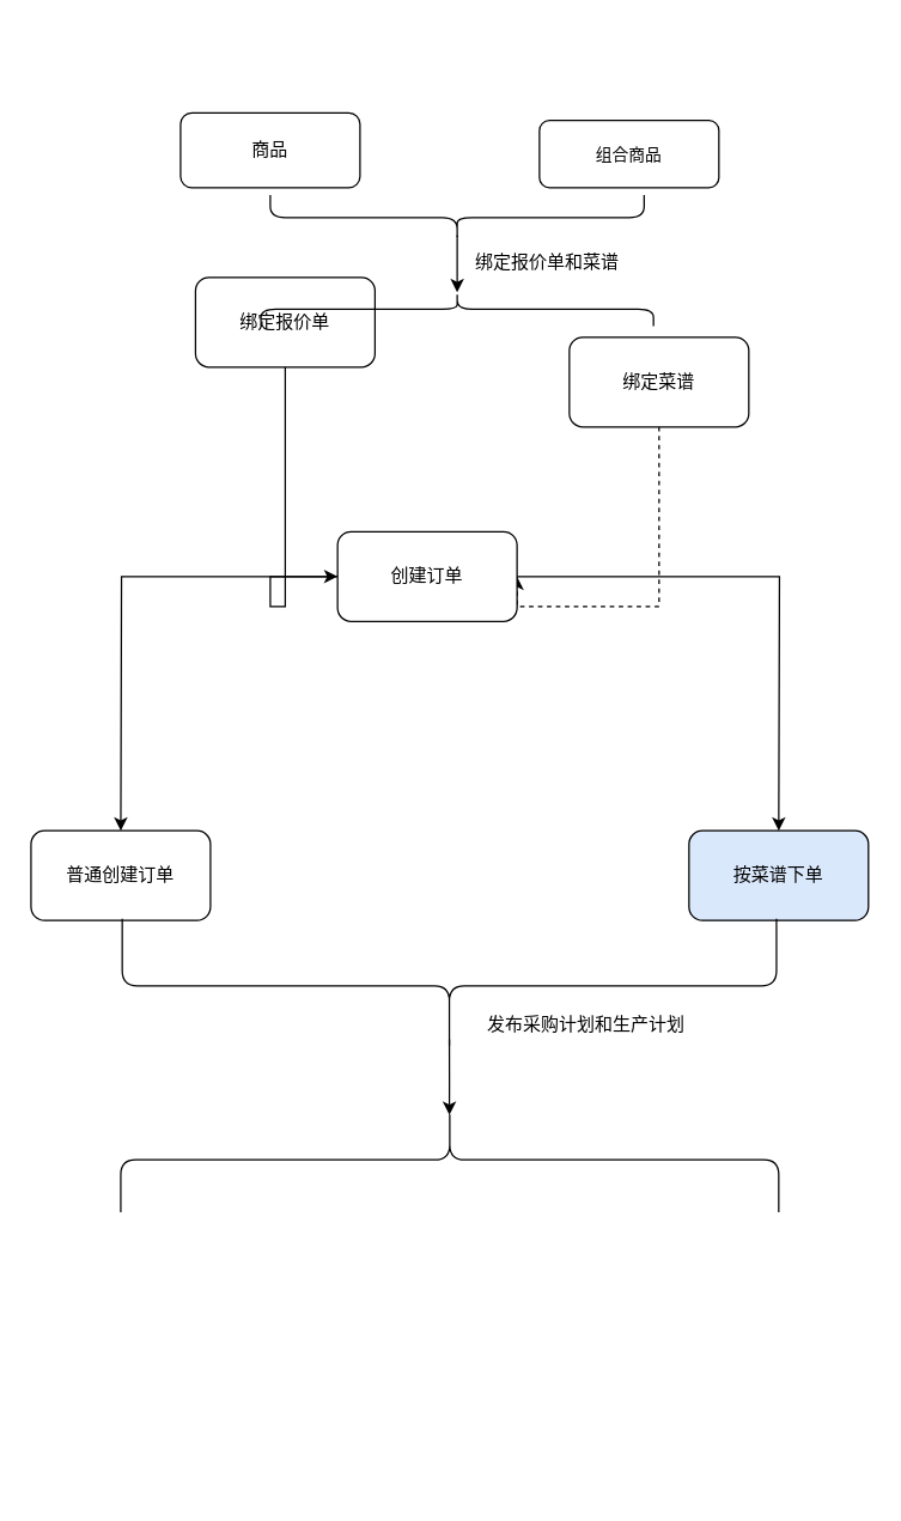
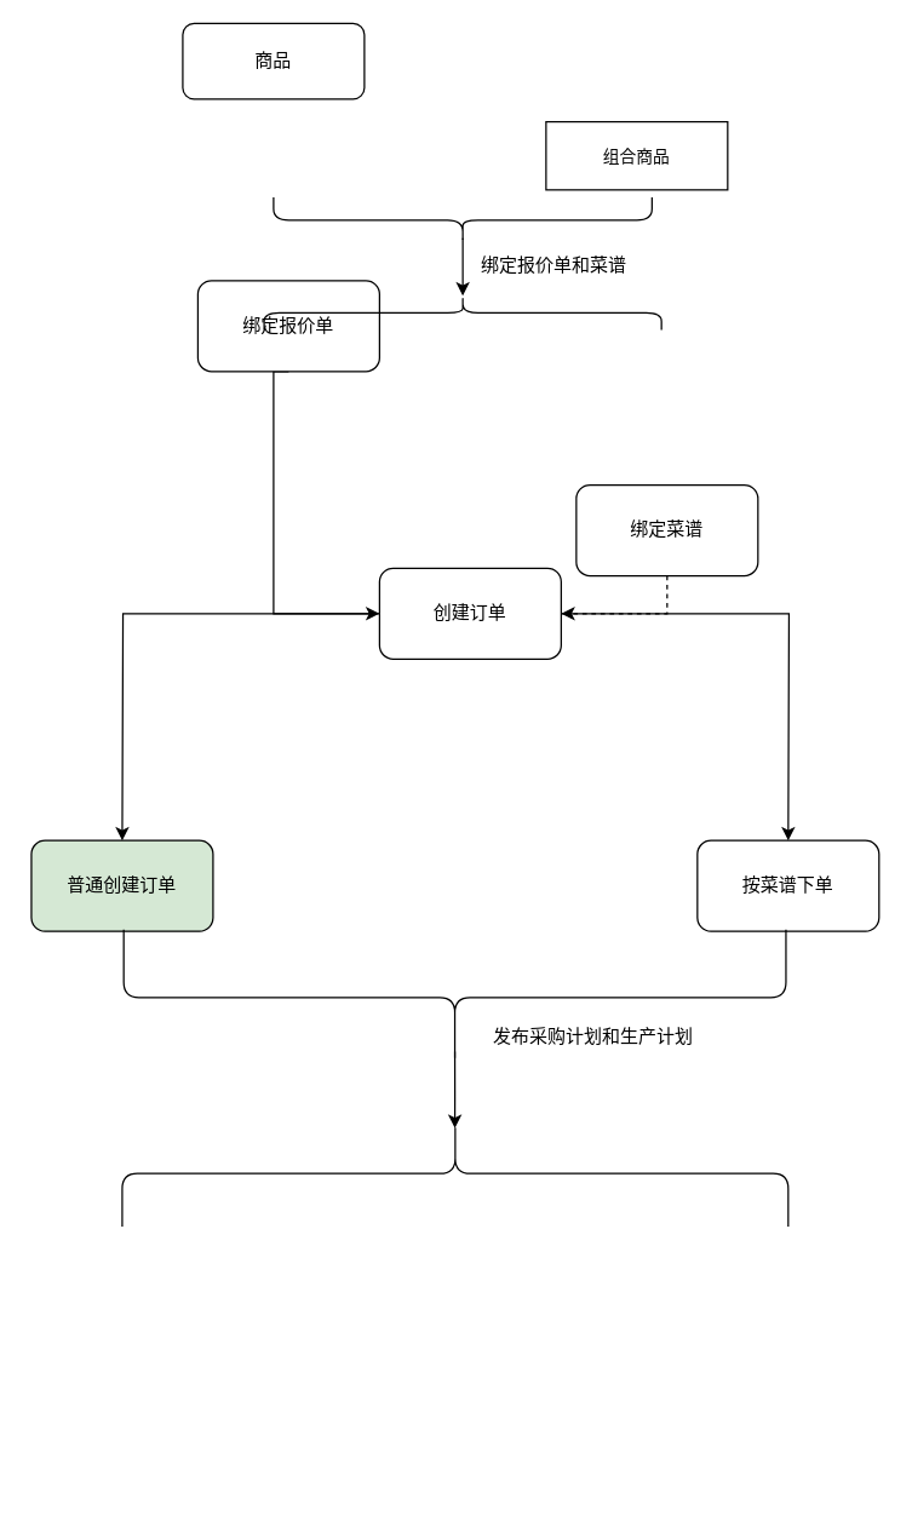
  <mxCell id="0" />
  <mxCell id="1" parent="0" />
- <mxCell id="2" value="&lt;span style=&quot;font-size: 11px ; background-color: rgb(255 , 255 , 255)&quot;&gt;组合商品&lt;br&gt;&lt;/span&gt;" style="rounded=1;whiteSpace=wrap;html=1;fontSize=12;glass=0;strokeWidth=1;shadow=0;" parent="1" vertex="1"><mxGeometry x="360" y="80" width="120" height="45" as="geometry" /></mxCell>
- <mxCell id="3" value="商品" style="rounded=1;whiteSpace=wrap;html=1;" vertex="1" parent="1"><mxGeometry x="120" y="75" width="120" height="50" as="geometry" /></mxCell>
+ <mxCell id="2" value="&lt;span style=&quot;font-size: 11px ; background-color: rgb(255 , 255 , 255)&quot;&gt;组合商品&lt;br&gt;&lt;/span&gt;" style="whiteSpace=wrap;html=1;fontSize=12;glass=0;strokeWidth=1;shadow=0;rounded=0;" parent="1" vertex="1"><mxGeometry x="360" y="80" width="120" height="45" as="geometry" /></mxCell>
+ <mxCell id="3" value="商品" style="rounded=1;whiteSpace=wrap;html=1;" vertex="1" parent="1"><mxGeometry x="120" y="15" width="120" height="50" as="geometry" /></mxCell>
  <mxCell id="4" style="edgeStyle=orthogonalEdgeStyle;rounded=0;orthogonalLoop=1;jettySize=auto;html=1;exitX=0.1;exitY=0.5;exitDx=0;exitDy=0;exitPerimeter=0;" edge="1" parent="1" source="5"><mxGeometry relative="1" as="geometry"><mxPoint x="305" y="195" as="targetPoint" /></mxGeometry></mxCell>
  <mxCell id="5" value="" style="shape=curlyBracket;whiteSpace=wrap;html=1;rounded=1;rotation=-90;" vertex="1" parent="1"><mxGeometry x="290" y="20" width="30" height="250" as="geometry" /></mxCell>
  <mxCell id="6" style="edgeStyle=orthogonalEdgeStyle;rounded=0;orthogonalLoop=1;jettySize=auto;html=1;exitX=0.5;exitY=1;exitDx=0;exitDy=0;entryX=0;entryY=0.5;entryDx=0;entryDy=0;" edge="1" parent="1" source="7" target="14"><mxGeometry relative="1" as="geometry"><mxPoint x="240" y="425" as="targetPoint" /><Array as="points"><mxPoint x="180" y="405" /></Array></mxGeometry></mxCell>
  <mxCell id="7" value="绑定报价单" style="rounded=1;whiteSpace=wrap;html=1;" vertex="1" parent="1"><mxGeometry x="130" y="185" width="120" height="60" as="geometry" /></mxCell>
  <mxCell id="8" value="" style="shape=curlyBracket;whiteSpace=wrap;html=1;rounded=1;rotation=90;" vertex="1" parent="1"><mxGeometry x="293.75" y="75" width="22.5" height="262.5" as="geometry" /></mxCell>
  <mxCell id="9" value="绑定报价单和菜谱" style="text;html=1;align=center;verticalAlign=middle;resizable=0;points=[];autosize=1;strokeColor=none;" vertex="1" parent="1"><mxGeometry x="310" y="165" width="110" height="20" as="geometry" /></mxCell>
  <mxCell id="10" style="edgeStyle=orthogonalEdgeStyle;rounded=0;orthogonalLoop=1;jettySize=auto;html=1;entryX=1;entryY=0.5;entryDx=0;entryDy=0;dashed=1;" edge="1" parent="1" source="11" target="14"><mxGeometry relative="1" as="geometry"><Array as="points"><mxPoint x="440" y="405" /></Array></mxGeometry></mxCell>
- <mxCell id="11" value="绑定菜谱" style="rounded=1;whiteSpace=wrap;html=1;" vertex="1" parent="1"><mxGeometry x="380" y="225" width="120" height="60" as="geometry" /></mxCell>
+ <mxCell id="11" value="绑定菜谱" style="rounded=1;whiteSpace=wrap;html=1;" vertex="1" parent="1"><mxGeometry x="380" y="320" width="120" height="60" as="geometry" /></mxCell>
  <mxCell id="12" style="edgeStyle=orthogonalEdgeStyle;rounded=0;orthogonalLoop=1;jettySize=auto;html=1;" edge="1" parent="1" source="14"><mxGeometry relative="1" as="geometry"><mxPoint x="520" y="555" as="targetPoint" /></mxGeometry></mxCell>
  <mxCell id="13" style="edgeStyle=orthogonalEdgeStyle;rounded=0;orthogonalLoop=1;jettySize=auto;html=1;" edge="1" parent="1" source="14"><mxGeometry relative="1" as="geometry"><mxPoint x="80" y="555" as="targetPoint" /></mxGeometry></mxCell>
- <mxCell id="14" value="创建订单" style="rounded=1;whiteSpace=wrap;html=1;" vertex="1" parent="1"><mxGeometry x="225" y="355" width="120" height="60" as="geometry" /></mxCell>
- <mxCell id="15" value="按菜谱下单" style="rounded=1;whiteSpace=wrap;html=1;fillColor=#dae8fc;" vertex="1" parent="1"><mxGeometry x="460" y="555" width="120" height="60" as="geometry" /></mxCell>
- <mxCell id="16" value="普通创建订单" style="rounded=1;whiteSpace=wrap;html=1;" vertex="1" parent="1"><mxGeometry x="20" y="555" width="120" height="60" as="geometry" /></mxCell>
+ <mxCell id="14" value="创建订单" style="rounded=1;whiteSpace=wrap;html=1;" vertex="1" parent="1"><mxGeometry x="250" y="375" width="120" height="60" as="geometry" /></mxCell>
+ <mxCell id="15" value="按菜谱下单" style="rounded=1;whiteSpace=wrap;html=1;" vertex="1" parent="1"><mxGeometry x="460" y="555" width="120" height="60" as="geometry" /></mxCell>
+ <mxCell id="16" value="普通创建订单" style="rounded=1;whiteSpace=wrap;html=1;fillColor=#d5e8d4;" vertex="1" parent="1"><mxGeometry x="20" y="555" width="120" height="60" as="geometry" /></mxCell>
  <mxCell id="17" style="edgeStyle=orthogonalEdgeStyle;rounded=0;orthogonalLoop=1;jettySize=auto;html=1;exitX=0.1;exitY=0.5;exitDx=0;exitDy=0;exitPerimeter=0;" edge="1" parent="1" source="18"><mxGeometry relative="1" as="geometry"><mxPoint x="299.755" y="745" as="targetPoint" /></mxGeometry></mxCell>
  <mxCell id="18" value="" style="shape=curlyBracket;whiteSpace=wrap;html=1;rounded=1;rotation=-90;" vertex="1" parent="1"><mxGeometry x="254.88" y="439.88" width="89.75" height="437.5" as="geometry" /></mxCell>
  <mxCell id="19" value="发布采购计划和生产计划" style="text;html=1;align=center;verticalAlign=middle;resizable=0;points=[];autosize=1;strokeColor=none;" vertex="1" parent="1"><mxGeometry x="316.25" y="675" width="150" height="20" as="geometry" /></mxCell>
  <mxCell id="20" value="" style="shape=curlyBracket;whiteSpace=wrap;html=1;rounded=1;rotation=90;" vertex="1" parent="1"><mxGeometry x="265" y="555" width="70" height="440" as="geometry" /></mxCell>
